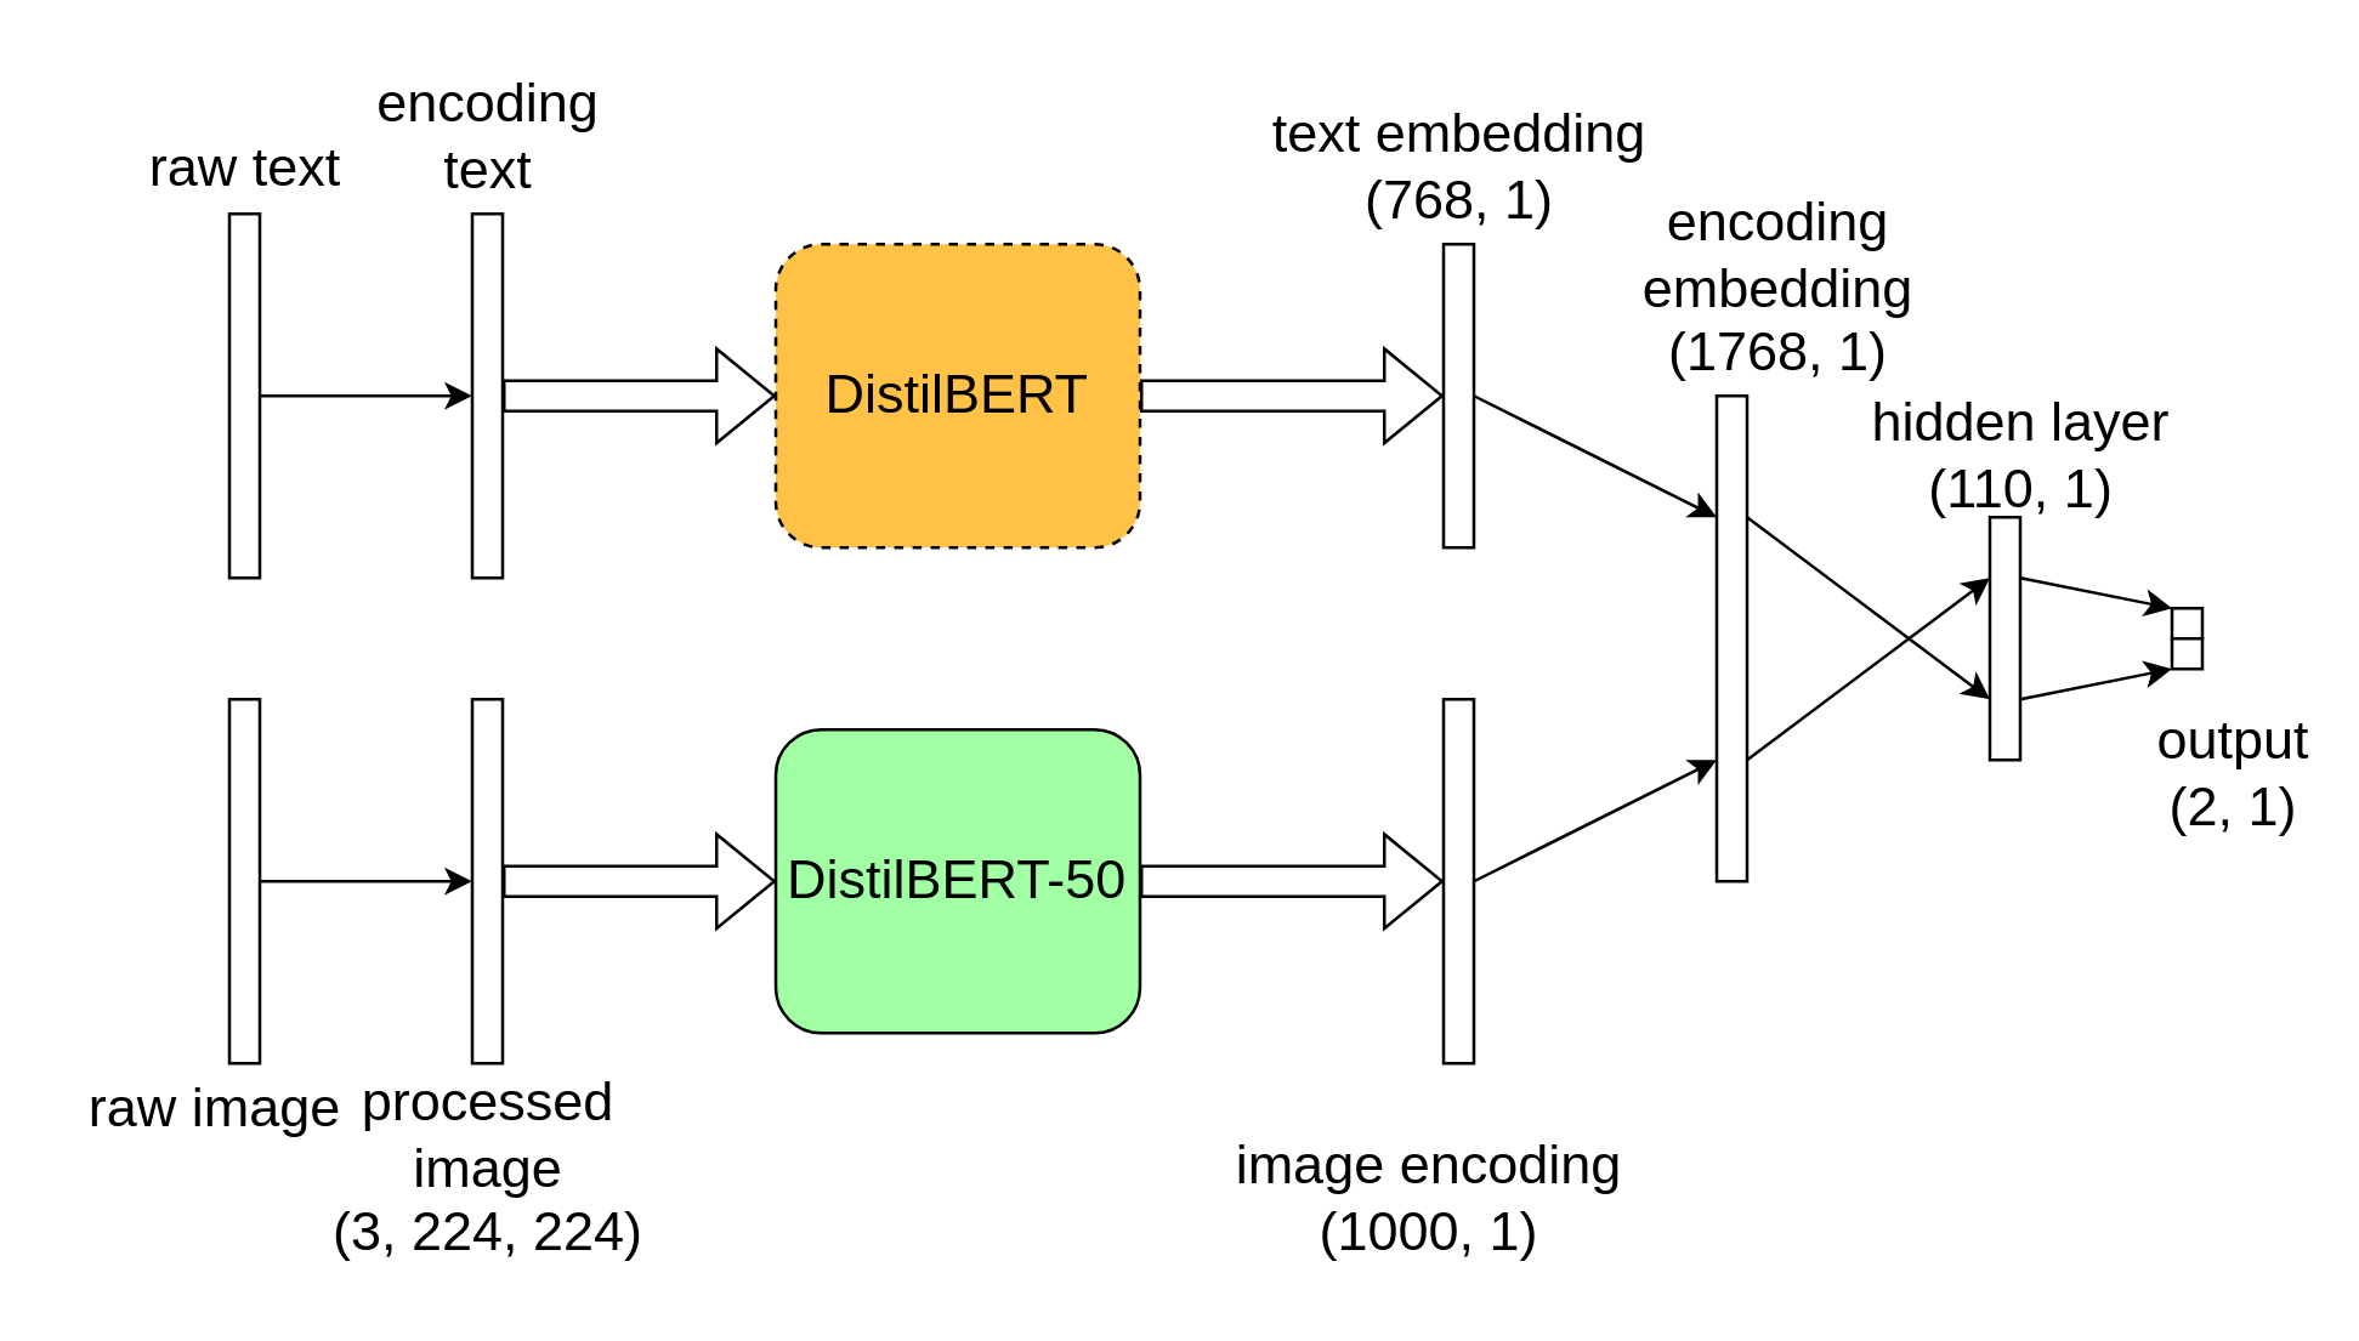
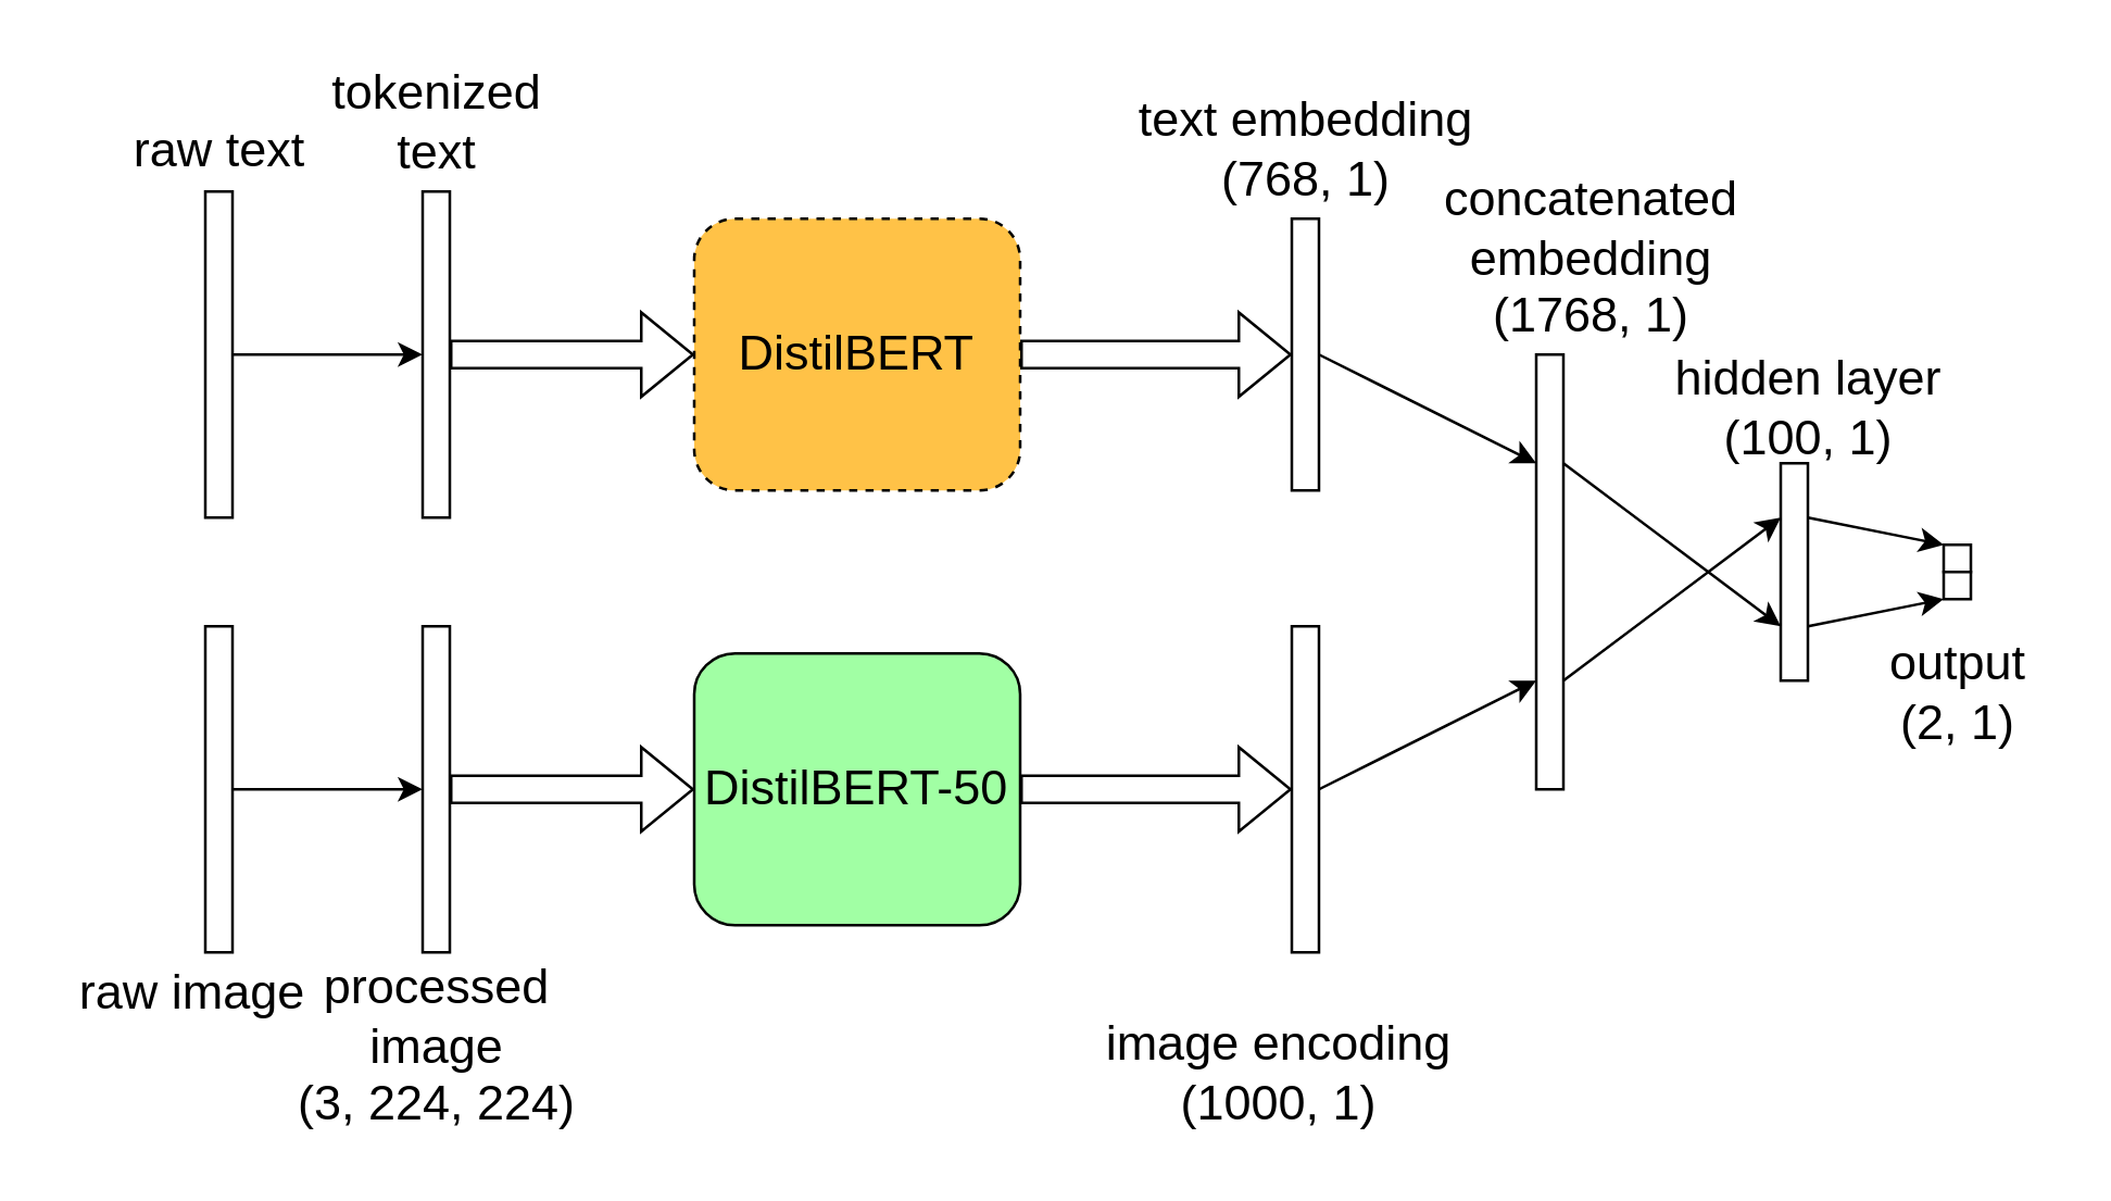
  <mxCell id="0" />
  <mxCell id="1" parent="0" />
  <mxCell id="2" value="" style="rounded=0;whiteSpace=wrap;html=1;" vertex="1" parent="1"><mxGeometry x="75" y="70" width="10" height="120" as="geometry" /></mxCell>
  <mxCell id="3" value="" style="rounded=0;whiteSpace=wrap;html=1;" vertex="1" parent="1"><mxGeometry x="75" y="230" width="10" height="120" as="geometry" /></mxCell>
  <mxCell id="4" value="" style="rounded=0;whiteSpace=wrap;html=1;" vertex="1" parent="1"><mxGeometry x="155" y="70" width="10" height="120" as="geometry" /></mxCell>
  <mxCell id="5" value="" style="rounded=0;whiteSpace=wrap;html=1;" vertex="1" parent="1"><mxGeometry x="155" y="230" width="10" height="120" as="geometry" /></mxCell>
  <mxCell id="6" value="&lt;font style=&quot;font-size: 18px&quot;&gt;DistilBERT&lt;/font&gt;" style="rounded=1;whiteSpace=wrap;html=1;fillColor=#FFC247;dashed=1;" vertex="1" parent="1"><mxGeometry x="255" y="80" width="120" height="100" as="geometry" /></mxCell>
  <mxCell id="7" value="&lt;font style=&quot;font-size: 18px&quot;&gt;DistilBERT-50&lt;/font&gt;" style="rounded=1;whiteSpace=wrap;html=1;fillColor=#A1FFA4;" vertex="1" parent="1"><mxGeometry x="255" y="240" width="120" height="100" as="geometry" /></mxCell>
  <mxCell id="8" value="" style="rounded=0;whiteSpace=wrap;html=1;" vertex="1" parent="1"><mxGeometry x="475" y="80" width="10" height="100" as="geometry" /></mxCell>
  <mxCell id="9" value="" style="rounded=0;whiteSpace=wrap;html=1;" vertex="1" parent="1"><mxGeometry x="475" y="230" width="10" height="120" as="geometry" /></mxCell>
  <mxCell id="10" style="edgeStyle=orthogonalEdgeStyle;rounded=0;orthogonalLoop=1;jettySize=auto;html=1;exitX=0.5;exitY=1;exitDx=0;exitDy=0;" edge="1" parent="1" source="8" target="8"><mxGeometry relative="1" as="geometry" /></mxCell>
  <mxCell id="11" value="" style="rounded=0;whiteSpace=wrap;html=1;" vertex="1" parent="1"><mxGeometry x="565" y="130" width="10" height="160" as="geometry" /></mxCell>
  <mxCell id="12" value="" style="rounded=0;whiteSpace=wrap;html=1;" vertex="1" parent="1"><mxGeometry x="655" y="170" width="10" height="80" as="geometry" /></mxCell>
  <mxCell id="13" value="" style="rounded=0;whiteSpace=wrap;html=1;" vertex="1" parent="1"><mxGeometry x="715" y="200" width="10" height="10" as="geometry" /></mxCell>
  <mxCell id="14" value="" style="rounded=0;whiteSpace=wrap;html=1;" vertex="1" parent="1"><mxGeometry x="715" y="210" width="10" height="10" as="geometry" /></mxCell>
  <mxCell id="15" value="" style="shape=flexArrow;endArrow=classic;html=1;rounded=0;entryX=0;entryY=0.5;entryDx=0;entryDy=0;exitX=1;exitY=0.5;exitDx=0;exitDy=0;" edge="1" parent="1" source="4" target="6"><mxGeometry width="50" height="50" relative="1" as="geometry"><mxPoint x="195" y="180" as="sourcePoint" /><mxPoint x="445" y="270" as="targetPoint" /></mxGeometry></mxCell>
  <mxCell id="16" value="" style="shape=flexArrow;endArrow=classic;html=1;rounded=0;entryX=0;entryY=0.5;entryDx=0;entryDy=0;exitX=1;exitY=0.5;exitDx=0;exitDy=0;" edge="1" parent="1" source="5" target="7"><mxGeometry width="50" height="50" relative="1" as="geometry"><mxPoint x="165" y="290" as="sourcePoint" /><mxPoint x="155" y="290" as="targetPoint" /></mxGeometry></mxCell>
  <mxCell id="17" value="" style="shape=flexArrow;endArrow=classic;html=1;rounded=0;entryX=0;entryY=0.5;entryDx=0;entryDy=0;exitX=1;exitY=0.5;exitDx=0;exitDy=0;" edge="1" parent="1" source="6" target="8"><mxGeometry width="50" height="50" relative="1" as="geometry"><mxPoint x="395" y="320" as="sourcePoint" /><mxPoint x="445" y="270" as="targetPoint" /></mxGeometry></mxCell>
  <mxCell id="18" value="" style="shape=flexArrow;endArrow=classic;html=1;rounded=0;entryX=0;entryY=0.5;entryDx=0;entryDy=0;exitX=1;exitY=0.5;exitDx=0;exitDy=0;" edge="1" parent="1" source="7" target="9"><mxGeometry width="50" height="50" relative="1" as="geometry"><mxPoint x="395" y="320" as="sourcePoint" /><mxPoint x="445" y="270" as="targetPoint" /></mxGeometry></mxCell>
  <mxCell id="19" value="" style="endArrow=classic;html=1;rounded=0;exitX=1;exitY=0.5;exitDx=0;exitDy=0;entryX=0;entryY=0.5;entryDx=0;entryDy=0;" edge="1" parent="1" source="2" target="4"><mxGeometry width="50" height="50" relative="1" as="geometry"><mxPoint x="395" y="320" as="sourcePoint" /><mxPoint x="445" y="270" as="targetPoint" /></mxGeometry></mxCell>
  <mxCell id="20" value="" style="endArrow=classic;html=1;rounded=0;exitX=1;exitY=0.5;exitDx=0;exitDy=0;entryX=0;entryY=0.5;entryDx=0;entryDy=0;" edge="1" parent="1" source="3" target="5"><mxGeometry width="50" height="50" relative="1" as="geometry"><mxPoint x="395" y="320" as="sourcePoint" /><mxPoint x="445" y="270" as="targetPoint" /></mxGeometry></mxCell>
  <mxCell id="21" value="" style="endArrow=classic;html=1;rounded=0;exitX=1;exitY=0.5;exitDx=0;exitDy=0;entryX=0;entryY=0.25;entryDx=0;entryDy=0;" edge="1" parent="1" source="8" target="11"><mxGeometry width="50" height="50" relative="1" as="geometry"><mxPoint x="395" y="320" as="sourcePoint" /><mxPoint x="445" y="270" as="targetPoint" /></mxGeometry></mxCell>
  <mxCell id="22" value="" style="endArrow=classic;html=1;rounded=0;exitX=1;exitY=0.5;exitDx=0;exitDy=0;entryX=0;entryY=0.75;entryDx=0;entryDy=0;" edge="1" parent="1" source="9" target="11"><mxGeometry width="50" height="50" relative="1" as="geometry"><mxPoint x="395" y="320" as="sourcePoint" /><mxPoint x="445" y="270" as="targetPoint" /></mxGeometry></mxCell>
  <mxCell id="23" value="" style="endArrow=classic;html=1;rounded=0;entryX=0;entryY=0.75;entryDx=0;entryDy=0;exitX=1;exitY=0.25;exitDx=0;exitDy=0;" edge="1" parent="1" source="11" target="12"><mxGeometry width="50" height="50" relative="1" as="geometry"><mxPoint x="395" y="320" as="sourcePoint" /><mxPoint x="445" y="270" as="targetPoint" /></mxGeometry></mxCell>
  <mxCell id="24" value="" style="endArrow=classic;html=1;rounded=0;entryX=0;entryY=0.25;entryDx=0;entryDy=0;exitX=1;exitY=0.75;exitDx=0;exitDy=0;" edge="1" parent="1" source="11" target="12"><mxGeometry width="50" height="50" relative="1" as="geometry"><mxPoint x="395" y="320" as="sourcePoint" /><mxPoint x="445" y="270" as="targetPoint" /></mxGeometry></mxCell>
  <mxCell id="25" value="" style="endArrow=classic;html=1;rounded=0;entryX=0;entryY=0;entryDx=0;entryDy=0;exitX=1;exitY=0.25;exitDx=0;exitDy=0;" edge="1" parent="1" source="12" target="13"><mxGeometry width="50" height="50" relative="1" as="geometry"><mxPoint x="685" y="170" as="sourcePoint" /><mxPoint x="445" y="270" as="targetPoint" /></mxGeometry></mxCell>
  <mxCell id="26" value="" style="endArrow=classic;html=1;rounded=0;entryX=0;entryY=1;entryDx=0;entryDy=0;exitX=1;exitY=0.75;exitDx=0;exitDy=0;" edge="1" parent="1" source="12" target="14"><mxGeometry width="50" height="50" relative="1" as="geometry"><mxPoint x="395" y="320" as="sourcePoint" /><mxPoint x="445" y="270" as="targetPoint" /></mxGeometry></mxCell>
  <mxCell id="27" value="raw image" style="text;html=1;align=center;verticalAlign=middle;resizable=0;points=[];autosize=1;strokeColor=none;fillColor=none;fontSize=18;" vertex="1" parent="1"><mxGeometry x="20" y="350" width="100" height="30" as="geometry" /></mxCell>
  <mxCell id="28" value="raw text" style="text;html=1;align=center;verticalAlign=middle;resizable=0;points=[];autosize=1;strokeColor=none;fillColor=none;fontSize=18;rotation=0;" vertex="1" parent="1"><mxGeometry x="40" y="40" width="80" height="30" as="geometry" /></mxCell>
- <mxCell id="29" value="&lt;div&gt;encoding&lt;/div&gt;&lt;div&gt;text&lt;br&gt;&lt;/div&gt;" style="text;html=1;align=center;verticalAlign=middle;resizable=0;points=[];autosize=1;strokeColor=none;fillColor=none;fontSize=18;" vertex="1" parent="1"><mxGeometry x="115" y="20" width="90" height="50" as="geometry" /></mxCell>
+ <mxCell id="29" value="&lt;div&gt;tokenized&lt;/div&gt;&lt;div&gt;text&lt;br&gt;&lt;/div&gt;" style="text;html=1;align=center;verticalAlign=middle;resizable=0;points=[];autosize=1;strokeColor=none;fillColor=none;fontSize=18;" vertex="1" parent="1"><mxGeometry x="115" y="20" width="90" height="50" as="geometry" /></mxCell>
  <mxCell id="30" value="&lt;div&gt;processed&lt;br&gt;&lt;/div&gt;&lt;div&gt;image&lt;br&gt;&lt;/div&gt;&lt;div&gt;(3, 224, 224)&lt;br&gt;&lt;/div&gt;" style="text;html=1;align=center;verticalAlign=middle;resizable=0;points=[];autosize=1;strokeColor=none;fillColor=none;fontSize=18;" vertex="1" parent="1"><mxGeometry x="100" y="350" width="120" height="70" as="geometry" /></mxCell>
  <mxCell id="31" value="&lt;div&gt;image encoding&lt;/div&gt;&lt;div&gt;(1000, 1)&lt;br&gt;&lt;/div&gt;" style="text;html=1;align=center;verticalAlign=middle;resizable=0;points=[];autosize=1;strokeColor=none;fillColor=none;fontSize=18;" vertex="1" parent="1"><mxGeometry x="400" y="370" width="140" height="50" as="geometry" /></mxCell>
  <mxCell id="32" value="&lt;div&gt;text embedding&lt;/div&gt;&lt;div&gt;(768, 1)&lt;br&gt;&lt;/div&gt;" style="text;html=1;align=center;verticalAlign=middle;resizable=0;points=[];autosize=1;strokeColor=none;fillColor=none;fontSize=18;" vertex="1" parent="1"><mxGeometry x="410" y="30" width="140" height="50" as="geometry" /></mxCell>
- <mxCell id="33" value="&lt;div&gt;encoding&lt;/div&gt;&lt;div&gt;embedding&lt;/div&gt;&lt;div&gt;(1768, 1)&lt;br&gt;&lt;/div&gt;" style="text;html=1;align=center;verticalAlign=middle;resizable=0;points=[];autosize=1;strokeColor=none;fillColor=none;fontSize=18;" vertex="1" parent="1"><mxGeometry x="525" y="60" width="120" height="70" as="geometry" /></mxCell>
- <mxCell id="34" value="&lt;div&gt;hidden layer&lt;/div&gt;&lt;div&gt;(110, 1)&lt;br&gt;&lt;/div&gt;" style="text;html=1;align=center;verticalAlign=middle;resizable=0;points=[];autosize=1;strokeColor=none;fillColor=none;fontSize=18;" vertex="1" parent="1"><mxGeometry x="610" y="125" width="110" height="50" as="geometry" /></mxCell>
- <mxCell id="35" value="&lt;div&gt;output&lt;/div&gt;&lt;div&gt;(2, 1)&lt;br&gt;&lt;/div&gt;" style="text;html=1;align=center;verticalAlign=middle;resizable=0;points=[];autosize=1;strokeColor=none;fillColor=none;fontSize=18;" vertex="1" parent="1"><mxGeometry x="700" y="230" width="70" height="50" as="geometry" /></mxCell>
+ <mxCell id="33" value="&lt;div&gt;concatenated&lt;/div&gt;&lt;div&gt;embedding&lt;/div&gt;&lt;div&gt;(1768, 1)&lt;br&gt;&lt;/div&gt;" style="text;html=1;align=center;verticalAlign=middle;resizable=0;points=[];autosize=1;strokeColor=none;fillColor=none;fontSize=18;" vertex="1" parent="1"><mxGeometry x="525" y="60" width="120" height="70" as="geometry" /></mxCell>
+ <mxCell id="34" value="&lt;div&gt;hidden layer&lt;/div&gt;&lt;div&gt;(100, 1)&lt;br&gt;&lt;/div&gt;" style="text;html=1;align=center;verticalAlign=middle;resizable=0;points=[];autosize=1;strokeColor=none;fillColor=none;fontSize=18;" vertex="1" parent="1"><mxGeometry x="610" y="125" width="110" height="50" as="geometry" /></mxCell>
+ <mxCell id="35" value="&lt;div&gt;output&lt;/div&gt;&lt;div&gt;(2, 1)&lt;br&gt;&lt;/div&gt;" style="text;html=1;align=center;verticalAlign=middle;resizable=0;points=[];autosize=1;strokeColor=none;fillColor=none;fontSize=18;" vertex="1" parent="1"><mxGeometry x="685" y="230" width="70" height="50" as="geometry" /></mxCell>
